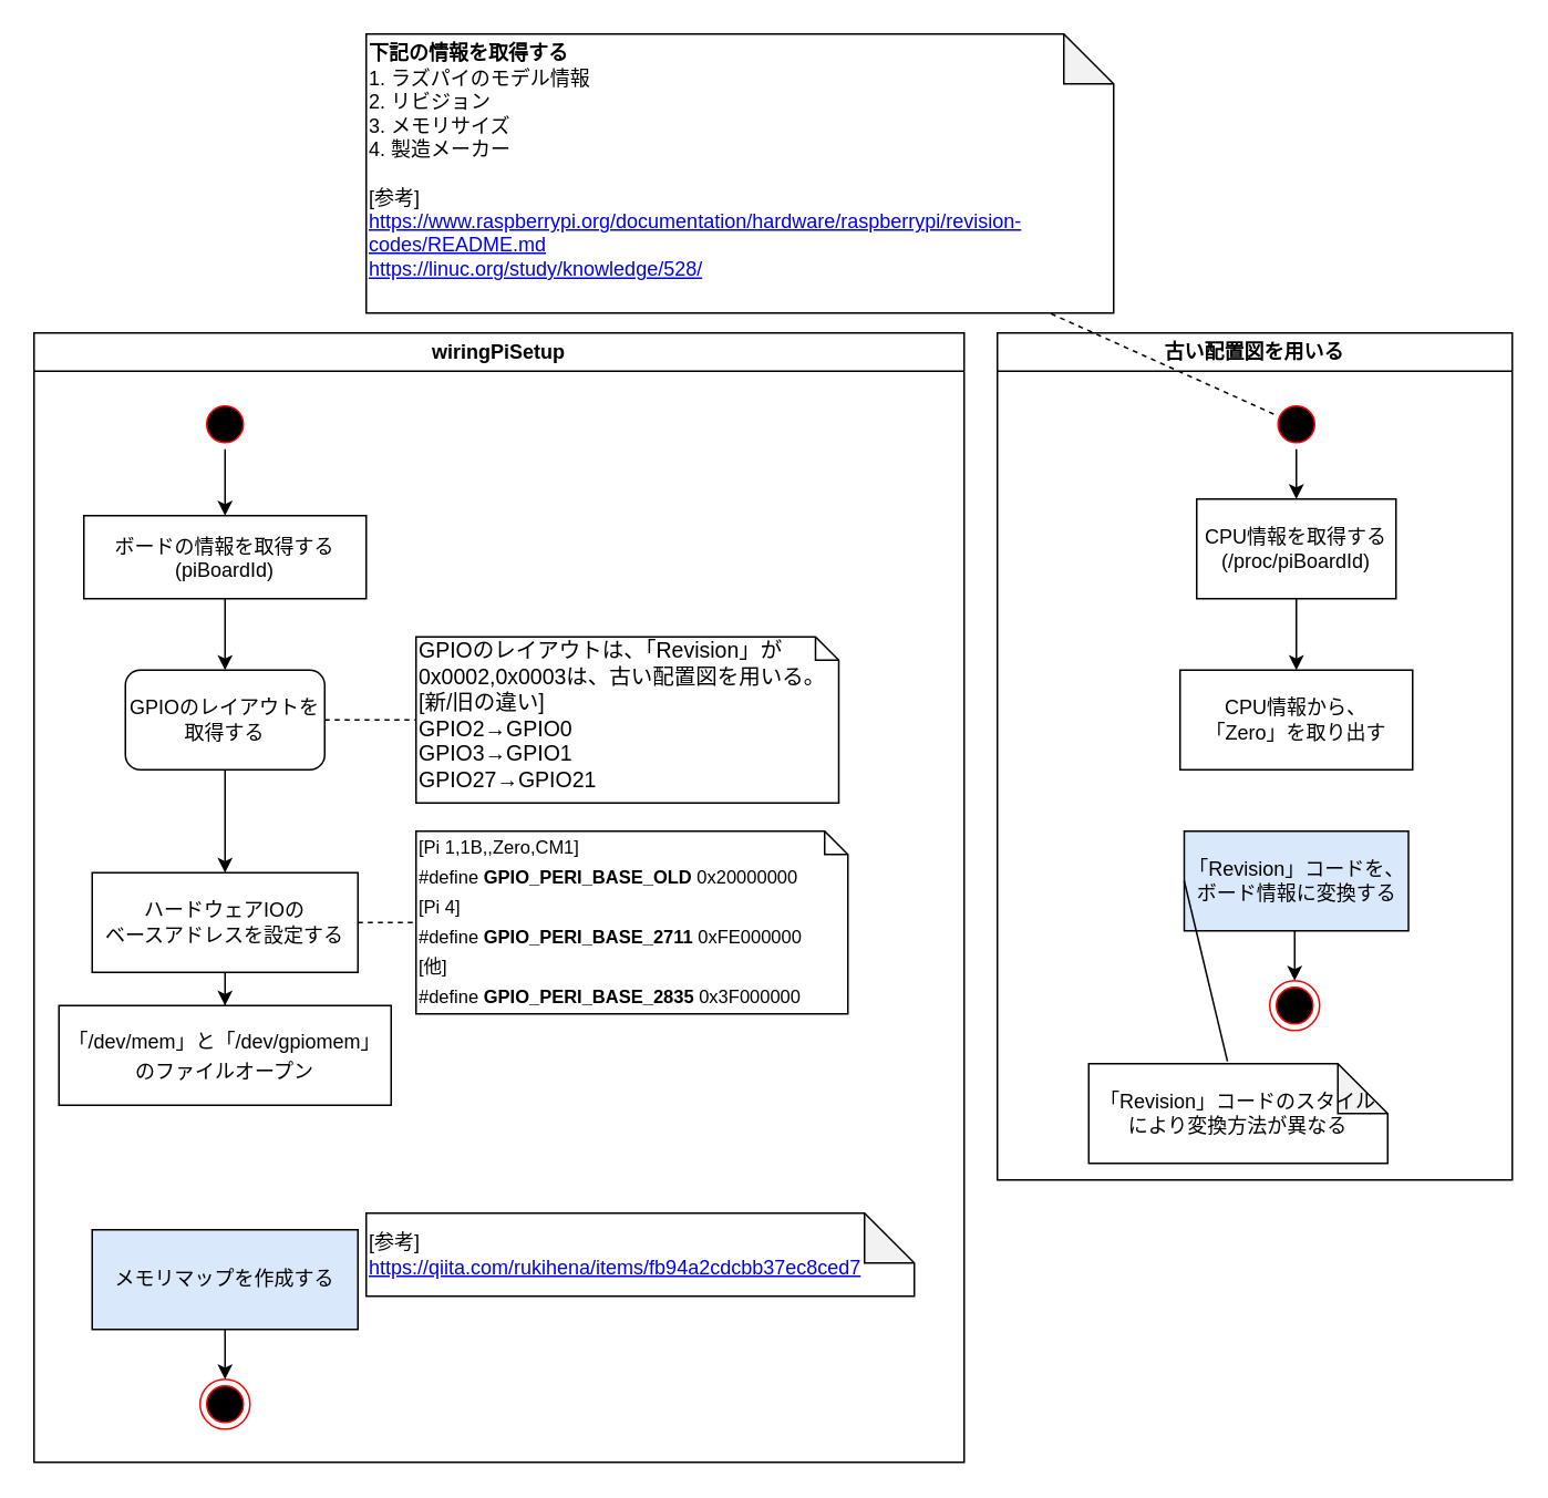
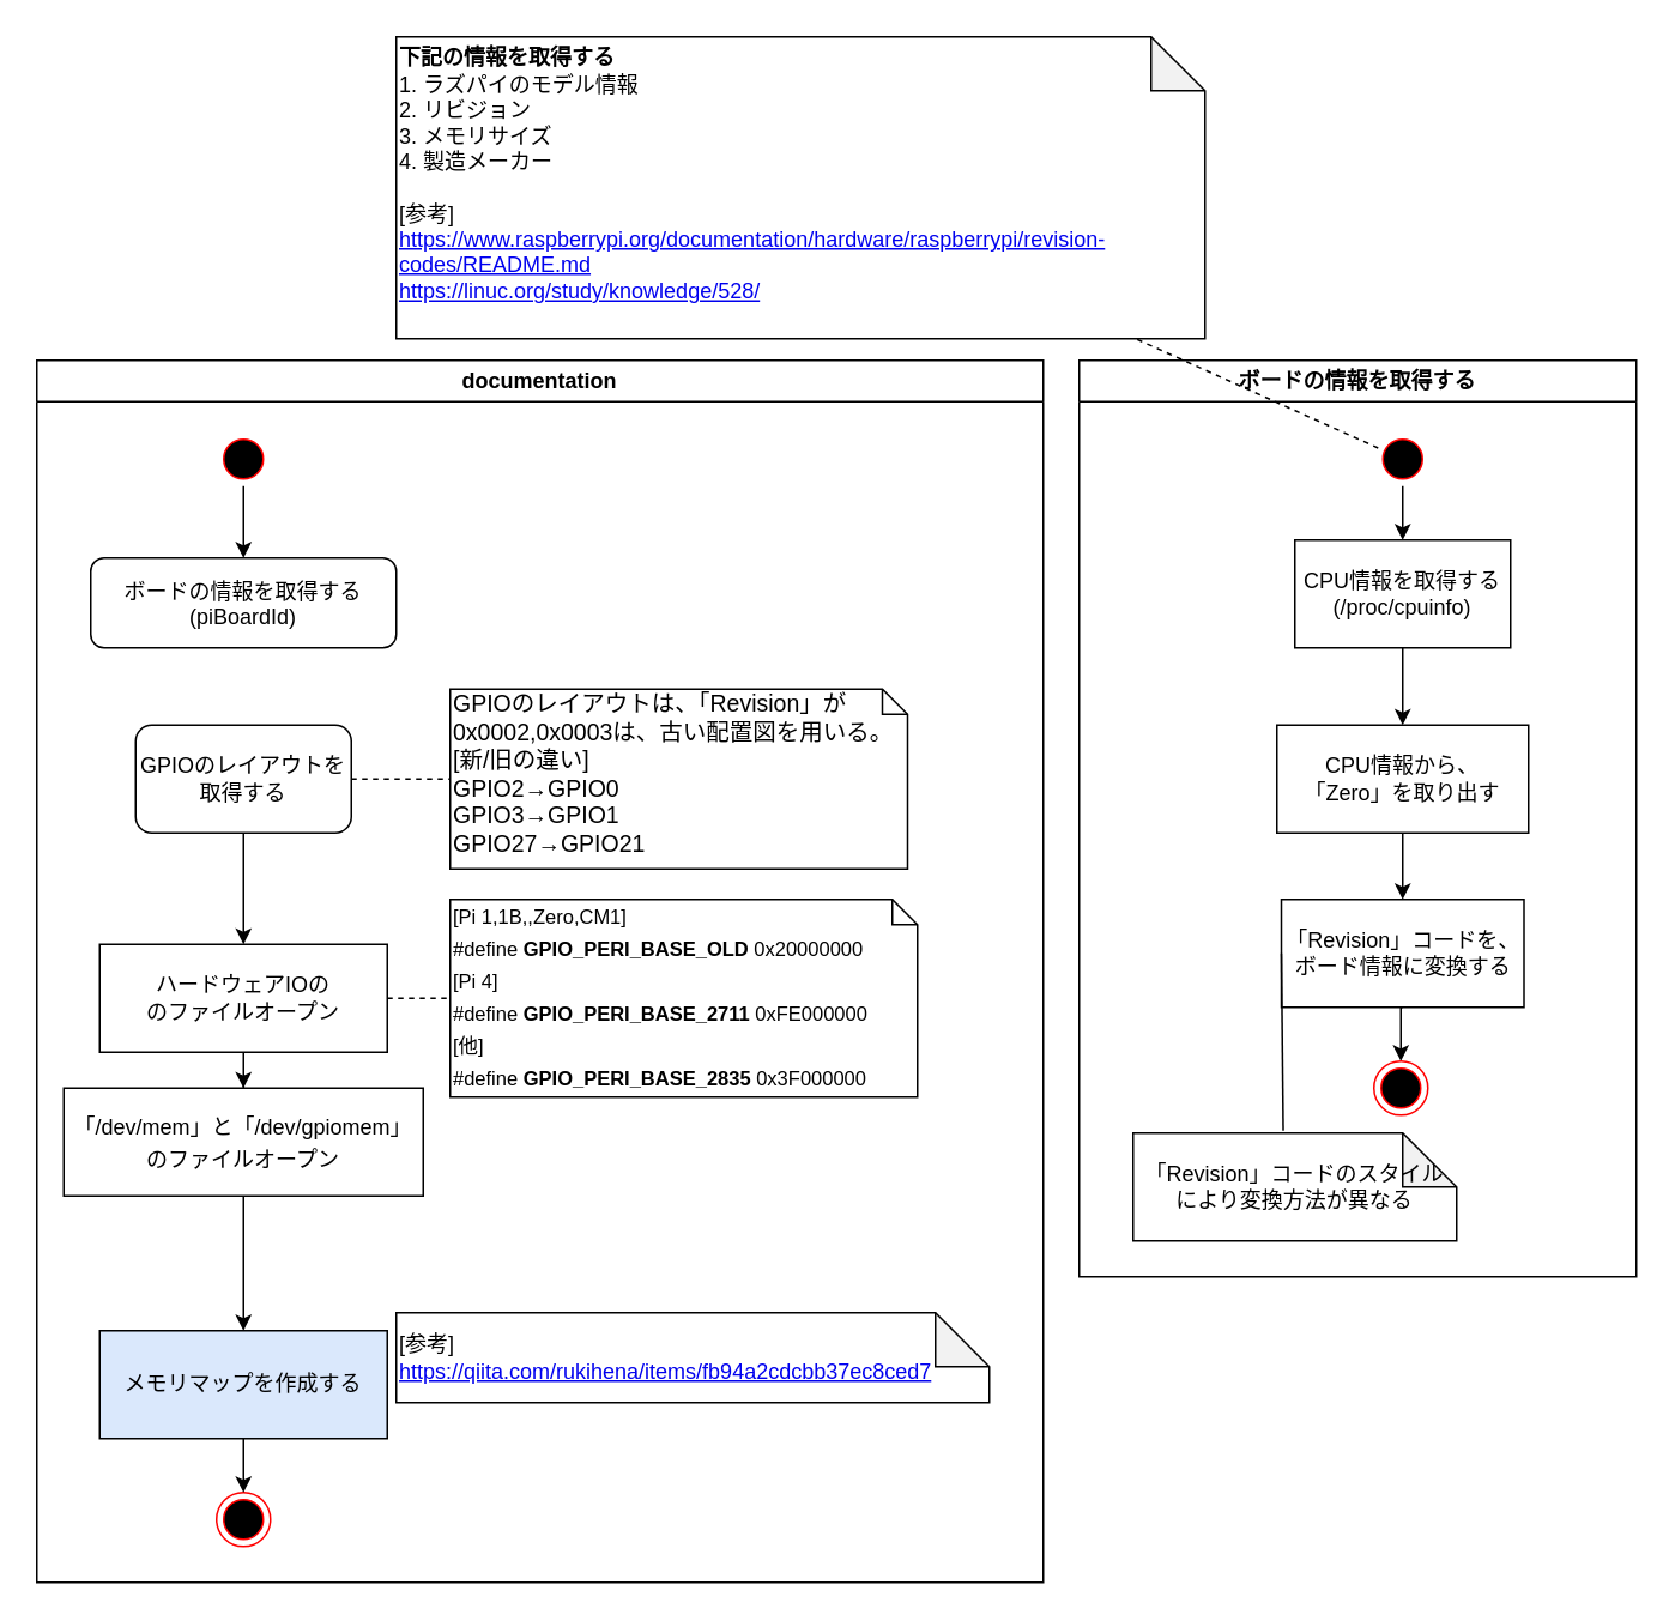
  <mxCell id="0" />
  <mxCell id="1" parent="0" />
- <mxCell id="2" value="wiringPiSetup" style="swimlane;whiteSpace=wrap" parent="1" vertex="1"><mxGeometry x="20" y="200" width="560" height="680" as="geometry" /></mxCell>
+ <mxCell id="2" value="documentation" style="swimlane;whiteSpace=wrap" parent="1" vertex="1"><mxGeometry x="20" y="200" width="560" height="680" as="geometry" /></mxCell>
  <mxCell id="3" style="edgeStyle=orthogonalEdgeStyle;rounded=0;orthogonalLoop=1;jettySize=auto;html=1;exitX=0.5;exitY=1;exitDx=0;exitDy=0;entryX=0.5;entryY=0;entryDx=0;entryDy=0;" edge="1" parent="2" source="4" target="6"><mxGeometry relative="1" as="geometry" /></mxCell>
  <mxCell id="4" value="" style="ellipse;shape=startState;fillColor=#000000;strokeColor=#ff0000;" parent="2" vertex="1"><mxGeometry x="100" y="40" width="30" height="30" as="geometry" /></mxCell>
- <mxCell id="5" style="edgeStyle=orthogonalEdgeStyle;rounded=0;orthogonalLoop=1;jettySize=auto;html=1;exitX=0.5;exitY=1;exitDx=0;exitDy=0;entryX=0.5;entryY=0;entryDx=0;entryDy=0;" edge="1" parent="2" source="6" target="8"><mxGeometry relative="1" as="geometry" /></mxCell>
- <mxCell id="6" value="ボードの情報を取得する&#10;(piBoardId)" style="" parent="2" vertex="1"><mxGeometry x="30" y="110" width="170" height="50" as="geometry" /></mxCell>
+ <mxCell id="6" value="ボードの情報を取得する&#10;(piBoardId)" style="rounded=1;" parent="2" vertex="1"><mxGeometry x="30" y="110" width="170" height="50" as="geometry" /></mxCell>
  <mxCell id="7" style="edgeStyle=orthogonalEdgeStyle;rounded=0;orthogonalLoop=1;jettySize=auto;html=1;exitX=0.5;exitY=1;exitDx=0;exitDy=0;entryX=0.5;entryY=0;entryDx=0;entryDy=0;" edge="1" parent="2" source="8" target="10"><mxGeometry relative="1" as="geometry" /></mxCell>
  <mxCell id="8" value="GPIOのレイアウトを取得する" style="whiteSpace=wrap;html=1;rounded=1;" vertex="1" parent="2"><mxGeometry x="55" y="203" width="120" height="60" as="geometry" /></mxCell>
  <mxCell id="9" style="edgeStyle=orthogonalEdgeStyle;rounded=0;orthogonalLoop=1;jettySize=auto;html=1;exitX=0.5;exitY=1;exitDx=0;exitDy=0;" edge="1" parent="2" source="10" target="14"><mxGeometry relative="1" as="geometry" /></mxCell>
- <mxCell id="10" value="ハードウェアIOの&lt;br&gt;ベースアドレスを設定する" style="rounded=0;whiteSpace=wrap;html=1;" vertex="1" parent="2"><mxGeometry x="35" y="325" width="160" height="60" as="geometry" /></mxCell>
+ <mxCell id="10" value="ハードウェアIOの&lt;br&gt;のファイルオープン" style="rounded=0;whiteSpace=wrap;html=1;" vertex="1" parent="2"><mxGeometry x="35" y="325" width="160" height="60" as="geometry" /></mxCell>
  <mxCell id="11" value="&lt;div style=&quot;line-height: 18px ; font-size: 11px&quot;&gt;&lt;div&gt;[Pi 1,1B,,Zero,CM1]&lt;/div&gt;&lt;div&gt;&lt;span&gt;#define&lt;/span&gt;&lt;span&gt; &lt;/span&gt;&lt;span style=&quot;font-weight: bold&quot;&gt;GPIO_PERI_BASE_OLD&lt;/span&gt;&lt;span&gt;  &lt;/span&gt;&lt;span&gt;0x20000000&lt;/span&gt;&lt;/div&gt;&lt;div&gt;&lt;span&gt;[Pi 4]&lt;/span&gt;&lt;/div&gt;&lt;div&gt;#define&amp;nbsp;&lt;span style=&quot;font-weight: bold&quot;&gt;GPIO_PERI_BASE_2711&lt;/span&gt;&amp;nbsp;0xFE000000&lt;span&gt;&lt;br&gt;&lt;/span&gt;&lt;/div&gt;&lt;div&gt;&lt;span&gt;[他]&lt;/span&gt;&lt;/div&gt;&lt;div&gt;&lt;span&gt;#define&lt;/span&gt;&lt;span&gt; &lt;/span&gt;&lt;span style=&quot;font-weight: bold&quot;&gt;GPIO_PERI_BASE_2835&lt;/span&gt;&lt;span&gt; &lt;/span&gt;&lt;span&gt;0x3F000000&lt;/span&gt;&lt;/div&gt;&lt;div&gt;&lt;br&gt;&lt;/div&gt;&lt;/div&gt;" style="shape=note;whiteSpace=wrap;html=1;size=14;verticalAlign=top;align=left;spacingTop=-6;" vertex="1" parent="2"><mxGeometry x="230" y="300" width="260" height="110" as="geometry" /></mxCell>
  <mxCell id="12" value="" style="endArrow=none;dashed=1;html=1;entryX=0;entryY=0.5;entryDx=0;entryDy=0;entryPerimeter=0;exitX=1;exitY=0.5;exitDx=0;exitDy=0;" edge="1" parent="2" source="10" target="11"><mxGeometry width="50" height="50" relative="1" as="geometry"><mxPoint x="170" y="480" as="sourcePoint" /><mxPoint x="220" y="430" as="targetPoint" /></mxGeometry></mxCell>
+ <mxCell id="13" style="edgeStyle=orthogonalEdgeStyle;rounded=0;orthogonalLoop=1;jettySize=auto;html=1;exitX=0.5;exitY=1;exitDx=0;exitDy=0;entryX=0.5;entryY=0;entryDx=0;entryDy=0;" edge="1" parent="2" source="14" target="18"><mxGeometry relative="1" as="geometry" /></mxCell>
  <mxCell id="14" value="&lt;div style=&quot;line-height: 18px&quot;&gt;&lt;span&gt;「/dev/mem」と「&lt;/span&gt;&lt;span&gt;/dev/gpiomem」のファイルオープン&lt;/span&gt;&lt;/div&gt;" style="rounded=0;whiteSpace=wrap;html=1;" vertex="1" parent="2"><mxGeometry x="15" y="405" width="200" height="60" as="geometry" /></mxCell>
  <mxCell id="15" value="&lt;font style=&quot;font-size: 13px&quot;&gt;GPIOのレイアウトは、「Revision」が0x0002,0x0003は、古い配置図を用いる。&lt;br&gt;[新/旧の違い]&lt;br&gt;&lt;span style=&quot;font-family: &amp;#34;arial&amp;#34; , &amp;#34;helvetica&amp;#34; , sans-serif&quot;&gt;GPIO2→GPIO0&lt;/span&gt;&lt;br style=&quot;font-family: &amp;#34;arial&amp;#34; , &amp;#34;helvetica&amp;#34; , sans-serif&quot;&gt;&lt;span style=&quot;font-family: &amp;#34;arial&amp;#34; , &amp;#34;helvetica&amp;#34; , sans-serif&quot;&gt;GPIO3→GPIO1&lt;/span&gt;&lt;br style=&quot;font-family: &amp;#34;arial&amp;#34; , &amp;#34;helvetica&amp;#34; , sans-serif&quot;&gt;&lt;span style=&quot;font-family: &amp;#34;arial&amp;#34; , &amp;#34;helvetica&amp;#34; , sans-serif&quot;&gt;GPIO27→GPIO21&lt;/span&gt;&lt;/font&gt;" style="shape=note;whiteSpace=wrap;html=1;size=14;verticalAlign=top;align=left;spacingTop=-6;" vertex="1" parent="2"><mxGeometry x="230" y="183" width="254.5" height="100" as="geometry" /></mxCell>
  <mxCell id="16" value="" style="endArrow=none;dashed=1;html=1;entryX=0;entryY=0.5;entryDx=0;entryDy=0;entryPerimeter=0;exitX=1;exitY=0.5;exitDx=0;exitDy=0;" edge="1" parent="2" source="8" target="15"><mxGeometry width="50" height="50" relative="1" as="geometry"><mxPoint x="190" y="370" as="sourcePoint" /><mxPoint x="240" y="320" as="targetPoint" /></mxGeometry></mxCell>
  <mxCell id="17" value="[参考]&lt;br&gt;&lt;a href=&quot;https://qiita.com/rukihena/items/fb94a2cdcbb37ec8ced7&quot;&gt;https://qiita.com/rukihena/items/fb94a2cdcbb37ec8ced7&lt;/a&gt;" style="shape=note;whiteSpace=wrap;html=1;backgroundOutline=1;darkOpacity=0.05;align=left;" vertex="1" parent="2"><mxGeometry x="200" y="530" width="330" height="50" as="geometry" /></mxCell>
  <mxCell id="18" value="メモリマップを作成する" style="rounded=0;whiteSpace=wrap;html=1;fillColor=#dae8fc;" vertex="1" parent="2"><mxGeometry x="35" y="540" width="160" height="60" as="geometry" /></mxCell>
- <mxCell id="19" value="古い配置図を用いる" style="swimlane;whiteSpace=wrap" parent="1" vertex="1"><mxGeometry x="600" y="200" width="310" height="510" as="geometry" /></mxCell>
+ <mxCell id="19" value="ボードの情報を取得する" style="swimlane;whiteSpace=wrap" parent="1" vertex="1"><mxGeometry x="600" y="200" width="310" height="510" as="geometry" /></mxCell>
  <mxCell id="20" style="edgeStyle=orthogonalEdgeStyle;rounded=0;orthogonalLoop=1;jettySize=auto;html=1;entryX=0.5;entryY=0;entryDx=0;entryDy=0;" edge="1" parent="19" source="21" target="23"><mxGeometry relative="1" as="geometry"><mxPoint x="180" y="70" as="sourcePoint" /></mxGeometry></mxCell>
  <mxCell id="21" value="" style="ellipse;shape=startState;fillColor=#000000;strokeColor=#ff0000;" parent="19" vertex="1"><mxGeometry x="165" y="40" width="30" height="30" as="geometry" /></mxCell>
  <mxCell id="22" style="edgeStyle=orthogonalEdgeStyle;rounded=0;orthogonalLoop=1;jettySize=auto;html=1;exitX=0.5;exitY=1;exitDx=0;exitDy=0;entryX=0.5;entryY=0;entryDx=0;entryDy=0;" edge="1" parent="19" source="23" target="25"><mxGeometry relative="1" as="geometry" /></mxCell>
- <mxCell id="23" value="CPU情報を取得する&lt;br&gt;(&lt;span&gt;/proc/piBoardId)&lt;/span&gt;" style="rounded=0;whiteSpace=wrap;html=1;" vertex="1" parent="19"><mxGeometry x="120" y="100" width="120" height="60" as="geometry" /></mxCell>
+ <mxCell id="23" value="CPU情報を取得する&lt;br&gt;(&lt;span&gt;/proc/cpuinfo)&lt;/span&gt;" style="rounded=0;whiteSpace=wrap;html=1;" vertex="1" parent="19"><mxGeometry x="120" y="100" width="120" height="60" as="geometry" /></mxCell>
+ <mxCell id="24" style="edgeStyle=orthogonalEdgeStyle;rounded=0;orthogonalLoop=1;jettySize=auto;html=1;exitX=0.5;exitY=1;exitDx=0;exitDy=0;entryX=0.5;entryY=0;entryDx=0;entryDy=0;" edge="1" parent="19" source="25" target="27"><mxGeometry relative="1" as="geometry"><mxPoint x="180" y="300.0" as="targetPoint" /></mxGeometry></mxCell>
  <mxCell id="25" value="CPU情報から、&lt;br&gt;「&lt;span&gt;Zero」を取り出す&lt;/span&gt;" style="rounded=0;whiteSpace=wrap;html=1;" vertex="1" parent="19"><mxGeometry x="110" y="203" width="140" height="60" as="geometry" /></mxCell>
  <mxCell id="26" style="edgeStyle=orthogonalEdgeStyle;rounded=0;orthogonalLoop=1;jettySize=auto;html=1;exitX=0.5;exitY=1;exitDx=0;exitDy=0;entryX=0.5;entryY=0;entryDx=0;entryDy=0;" edge="1" parent="19" source="27" target="30"><mxGeometry relative="1" as="geometry" /></mxCell>
- <mxCell id="27" value="&lt;span&gt;「Revision」コードを、ボード情報に変換する&lt;/span&gt;" style="rounded=0;whiteSpace=wrap;html=1;fillColor=#dae8fc;" vertex="1" parent="19"><mxGeometry x="112.5" y="300" width="135" height="60" as="geometry" /></mxCell>
- <mxCell id="28" value="「Revision」コードのスタイルにより変換方法が異なる" style="shape=note;whiteSpace=wrap;html=1;backgroundOutline=1;darkOpacity=0.05;" vertex="1" parent="19"><mxGeometry x="55" y="440" width="180" height="60" as="geometry" /></mxCell>
+ <mxCell id="27" value="&lt;span&gt;「Revision」コードを、ボード情報に変換する&lt;/span&gt;" style="rounded=0;whiteSpace=wrap;html=1;" vertex="1" parent="19"><mxGeometry x="112.5" y="300" width="135" height="60" as="geometry" /></mxCell>
+ <mxCell id="28" value="「Revision」コードのスタイルにより変換方法が異なる" style="shape=note;whiteSpace=wrap;html=1;backgroundOutline=1;darkOpacity=0.05;" vertex="1" parent="19"><mxGeometry x="30" y="430" width="180" height="60" as="geometry" /></mxCell>
  <mxCell id="29" value="" style="endArrow=none;dashed=0;html=1;entryX=0;entryY=0.5;entryDx=0;entryDy=0;exitX=0.464;exitY=-0.023;exitDx=0;exitDy=0;exitPerimeter=0;" edge="1" parent="19" source="28" target="27"><mxGeometry width="50" height="50" relative="1" as="geometry"><mxPoint x="30" y="430" as="sourcePoint" /><mxPoint x="80" y="380" as="targetPoint" /></mxGeometry></mxCell>
  <mxCell id="30" value="" style="ellipse;html=1;shape=endState;fillColor=#000000;strokeColor=#ff0000;" vertex="1" parent="19"><mxGeometry x="164" y="390" width="30" height="30" as="geometry" /></mxCell>
  <mxCell id="31" value="&lt;b&gt;下記の情報を取得する&lt;/b&gt;&lt;br&gt;1. ラズパイのモデル情報&lt;br&gt;2. リビジョン&lt;br&gt;3. メモリサイズ&lt;br&gt;&lt;div&gt;4. 製造メーカー&lt;/div&gt;&lt;div&gt;&lt;br&gt;&lt;/div&gt;&lt;div&gt;[参考]&lt;/div&gt;&lt;div&gt;&lt;a href=&quot;https://www.raspberrypi.org/documentation/hardware/raspberrypi/revision-codes/README.md&quot;&gt;https://www.raspberrypi.org/documentation/hardware/raspberrypi/revision-codes/README.md&lt;/a&gt;&lt;br&gt;&lt;/div&gt;&lt;div&gt;&lt;a href=&quot;https://linuc.org/study/knowledge/528/&quot;&gt;https://linuc.org/study/knowledge/528/&lt;/a&gt;&lt;br&gt;&lt;/div&gt;&lt;div&gt;&lt;br&gt;&lt;/div&gt;" style="shape=note;whiteSpace=wrap;html=1;backgroundOutline=1;darkOpacity=0.05;align=left;" vertex="1" parent="1"><mxGeometry x="220" y="20" width="450" height="168" as="geometry" /></mxCell>
  <mxCell id="32" value="" style="endArrow=none;dashed=1;html=1;" edge="1" parent="1" source="21" target="31"><mxGeometry width="50" height="50" relative="1" as="geometry"><mxPoint x="600" y="310" as="sourcePoint" /><mxPoint x="640" y="300" as="targetPoint" /></mxGeometry></mxCell>
  <mxCell id="33" value="" style="ellipse;html=1;shape=endState;fillColor=#000000;strokeColor=#ff0000;" vertex="1" parent="1"><mxGeometry x="120" y="830" width="30" height="30" as="geometry" /></mxCell>
  <mxCell id="34" style="edgeStyle=orthogonalEdgeStyle;rounded=0;orthogonalLoop=1;jettySize=auto;html=1;exitX=0.5;exitY=1;exitDx=0;exitDy=0;entryX=0.5;entryY=0;entryDx=0;entryDy=0;" edge="1" parent="1" source="18" target="33"><mxGeometry relative="1" as="geometry" /></mxCell>
